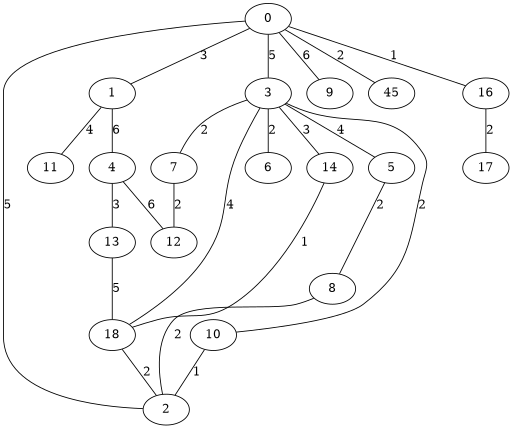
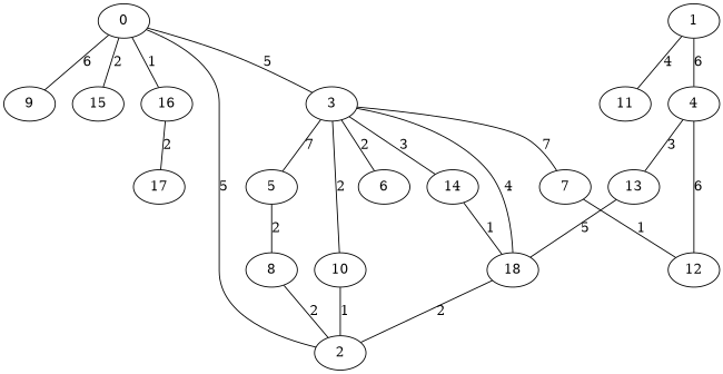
  graph {
    node [habit=7 x=4 y=7]
    edge [weight=2]
    0 [habit=3 y=5]
    1 [habit=1 x=5 y=3]
    2 [habit=1]
    3 [habit=5 x=6]
    9 [base=2 x=1 y=6]
-   15 [habit=12 x=2 y=5 label=45]
+   15 [habit=12 x=2 y=5]
    16 [habit=4 x=3 y=4]
    4 [base=1 habit=9 x=8 y=3]
    11 [habit=12 x=5 y=1]
    5 [habit=4 y=10]
    6 [habit=12 x=7 y=9]
    7 [x=9]
    10 [habit=4 x=5 y=9]
    14 [habit=8 x=7]
    18 [habit=2 x=6 y=6]
    17 [habit=2 x=1 y=3]
    12 [x=10 y=6]
    13 [habit=10 x=8 y=5]
    8 [habit=3 x=3 y=9]
-   0 -- 1 [label=3 weight=3]
    0 -- 2 [label=5 weight=5]
    0 -- 3 [label=5 weight=4]
    0 -- 9 [label=6 weight=6]
    0 -- 15 [label=2 weight=4]
    0 -- 16 [label=1 weight=1]
    1 -- 4 [label=6 weight=6]
    1 -- 11 [label=4 weight=4]
-   3 -- 5 [label=4 weight=7]
+   3 -- 5 [label=7 weight=7]
    3 -- 6 [label=2]
-   3 -- 7 [label=2]
+   3 -- 7 [label=7]
    3 -- 10 [label=2]
    3 -- 14 [label=3 weight=3]
    3 -- 18 [label=4 weight=4]
    16 -- 17 [label=2]
    4 -- 12 [label=6 weight=6]
    4 -- 13 [label=3 weight=3]
    5 -- 8 [label=2]
-   7 -- 12 [label=2]
+   7 -- 12 [label=1]
    10 -- 2 [label=1 weight=6]
    14 -- 18 [label=1 weight=1]
    18 -- 2 [label=2]
    13 -- 18 [label=5 weight=5]
    8 -- 2 [label=2]
  }
